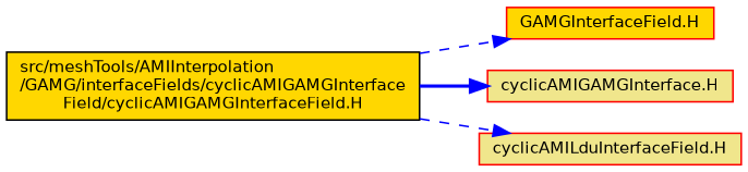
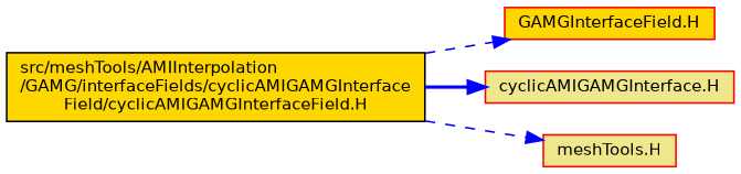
  digraph {
    rankdir=LR
    node [color=red fillcolor=gold fontname=Helvetica fontsize=10 shape=record style=filled]
    edge [color=blue fontname=Helvetica fontsize=10 labelfontname=Helvetica labelfontsize=10 style=dashed]
    n1 [color=black fontcolor=black height=0.2 label="src/meshTools/AMIInterpolation\l/GAMG/interfaceFields/cyclicAMIGAMGInterface\lField/cyclicAMIGAMGInterfaceField.H" width=0.4]
    n2 [height=0.2 label="GAMGInterfaceField.H" width=0.4]
    n3 [height=0.2 label="cyclicAMIGAMGInterface.H" width=0.4 fillcolor=khaki]
-   n4 [height=0.2 label="cyclicAMILduInterfaceField.H" width=0.4 fillcolor=khaki]
+   n4 [height=0.2 label="meshTools.H" width=0.4 fillcolor=khaki]
    n1 -> n2
    n1 -> n3 [style=bold]
    n1 -> n4
  }
